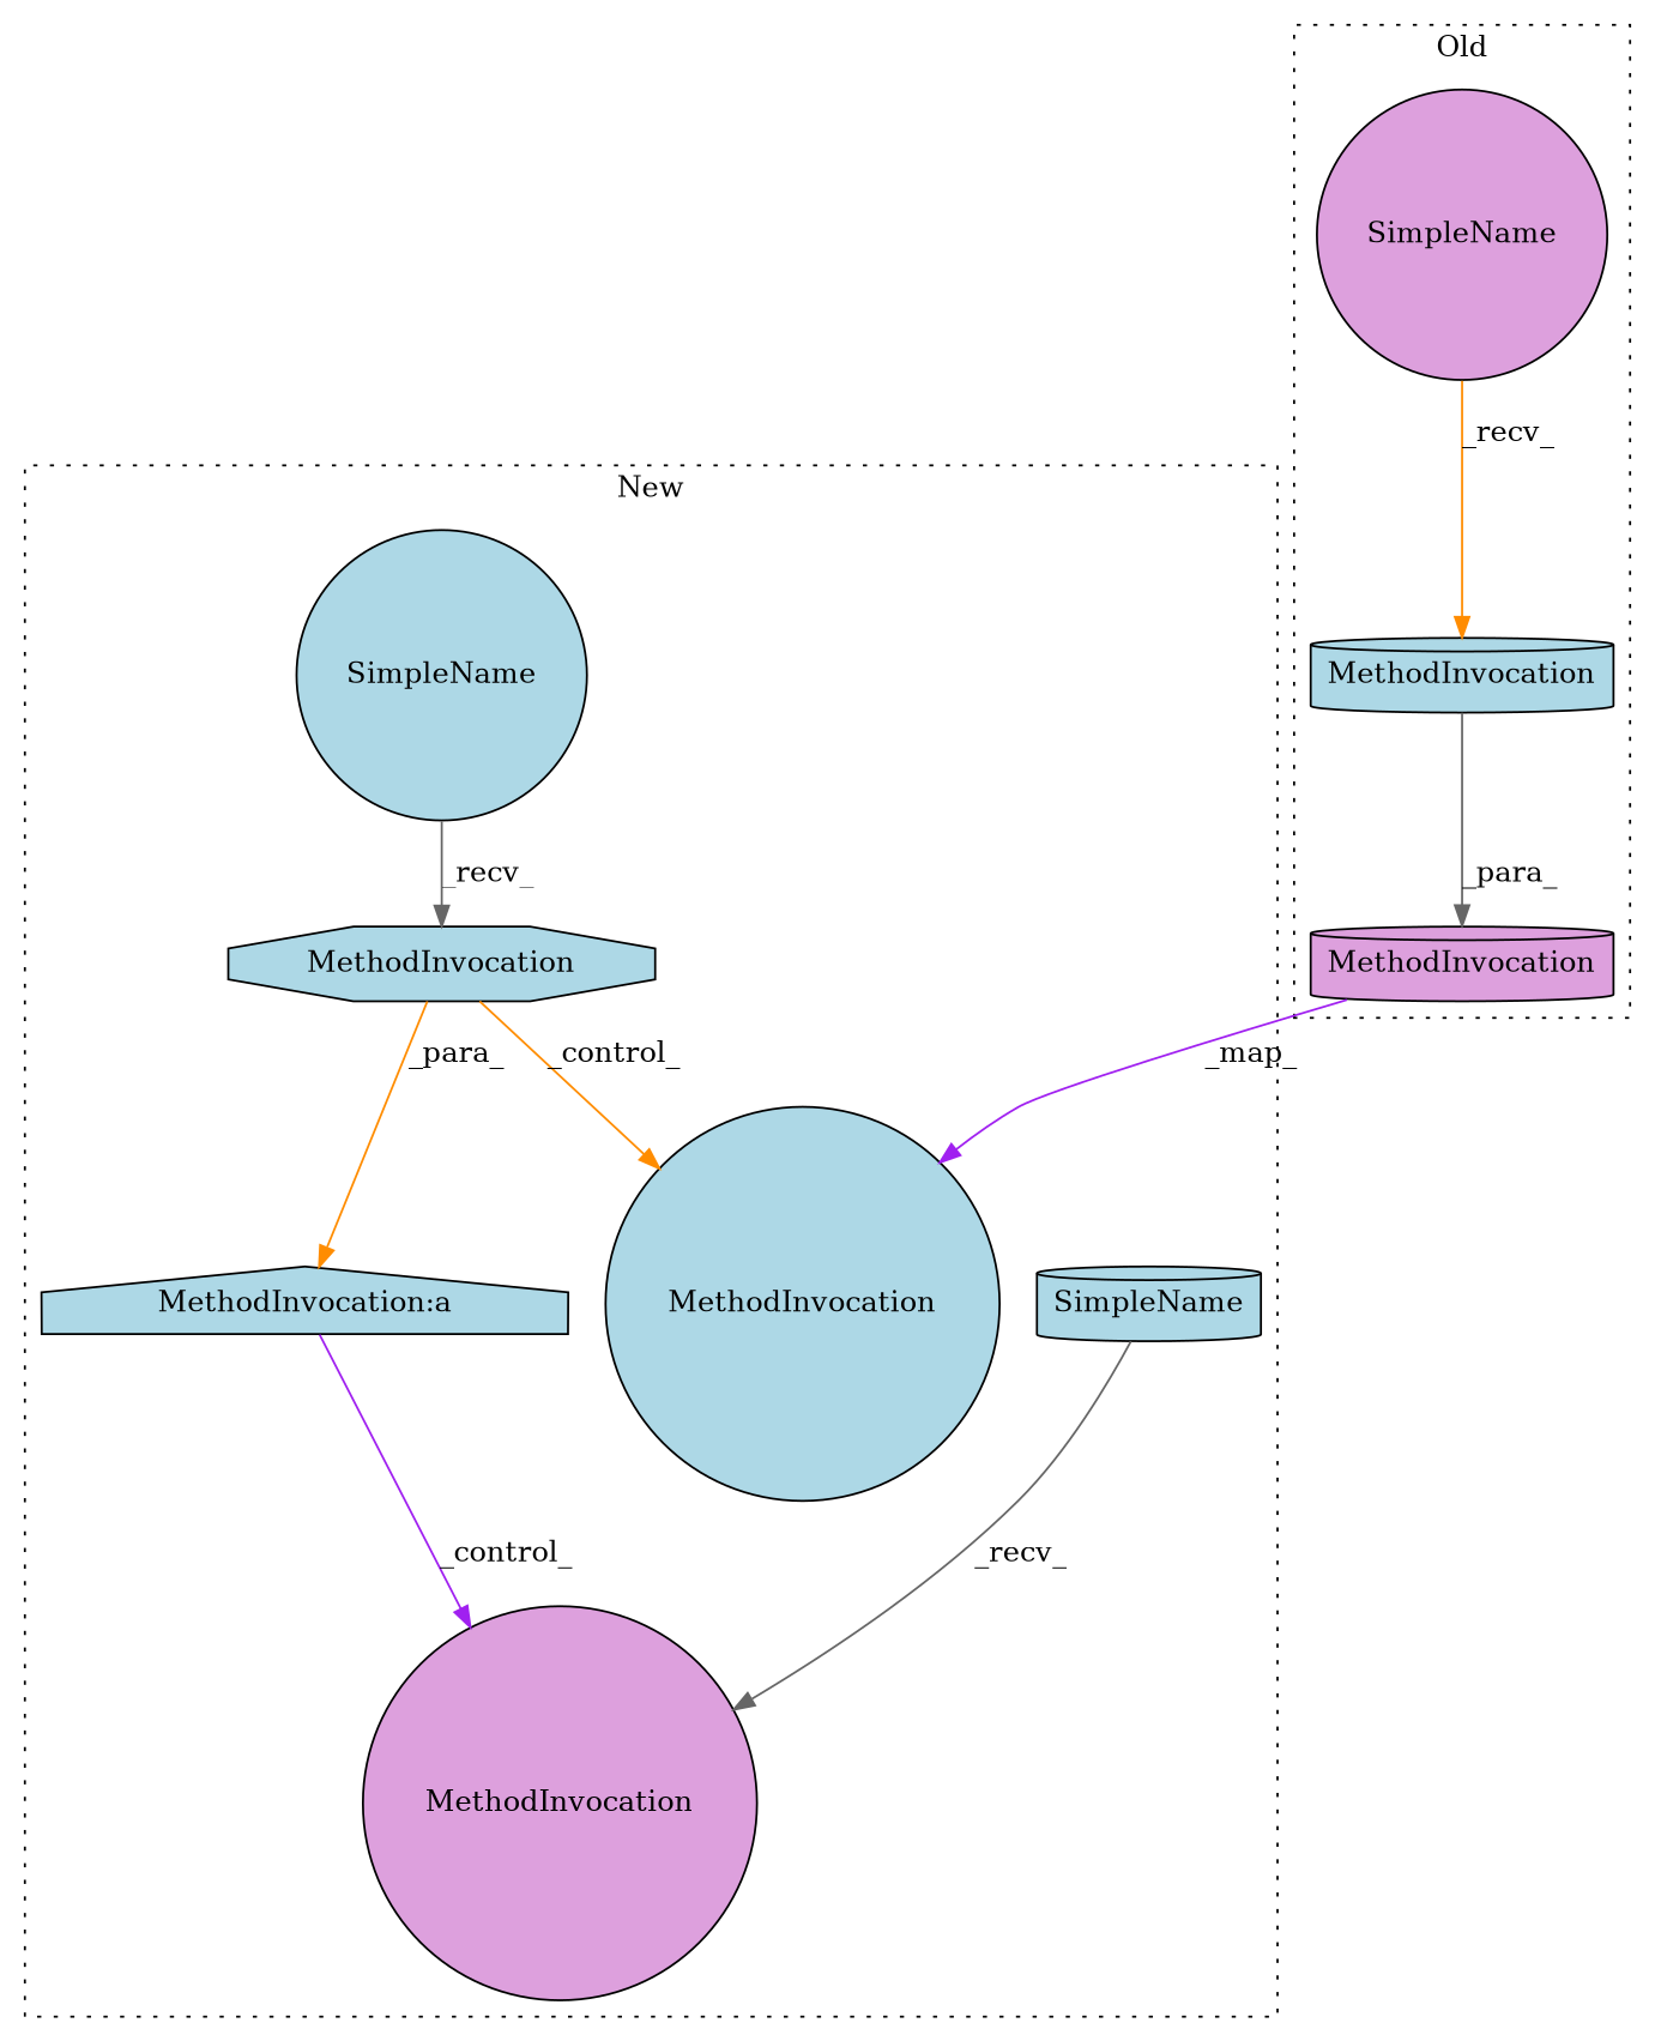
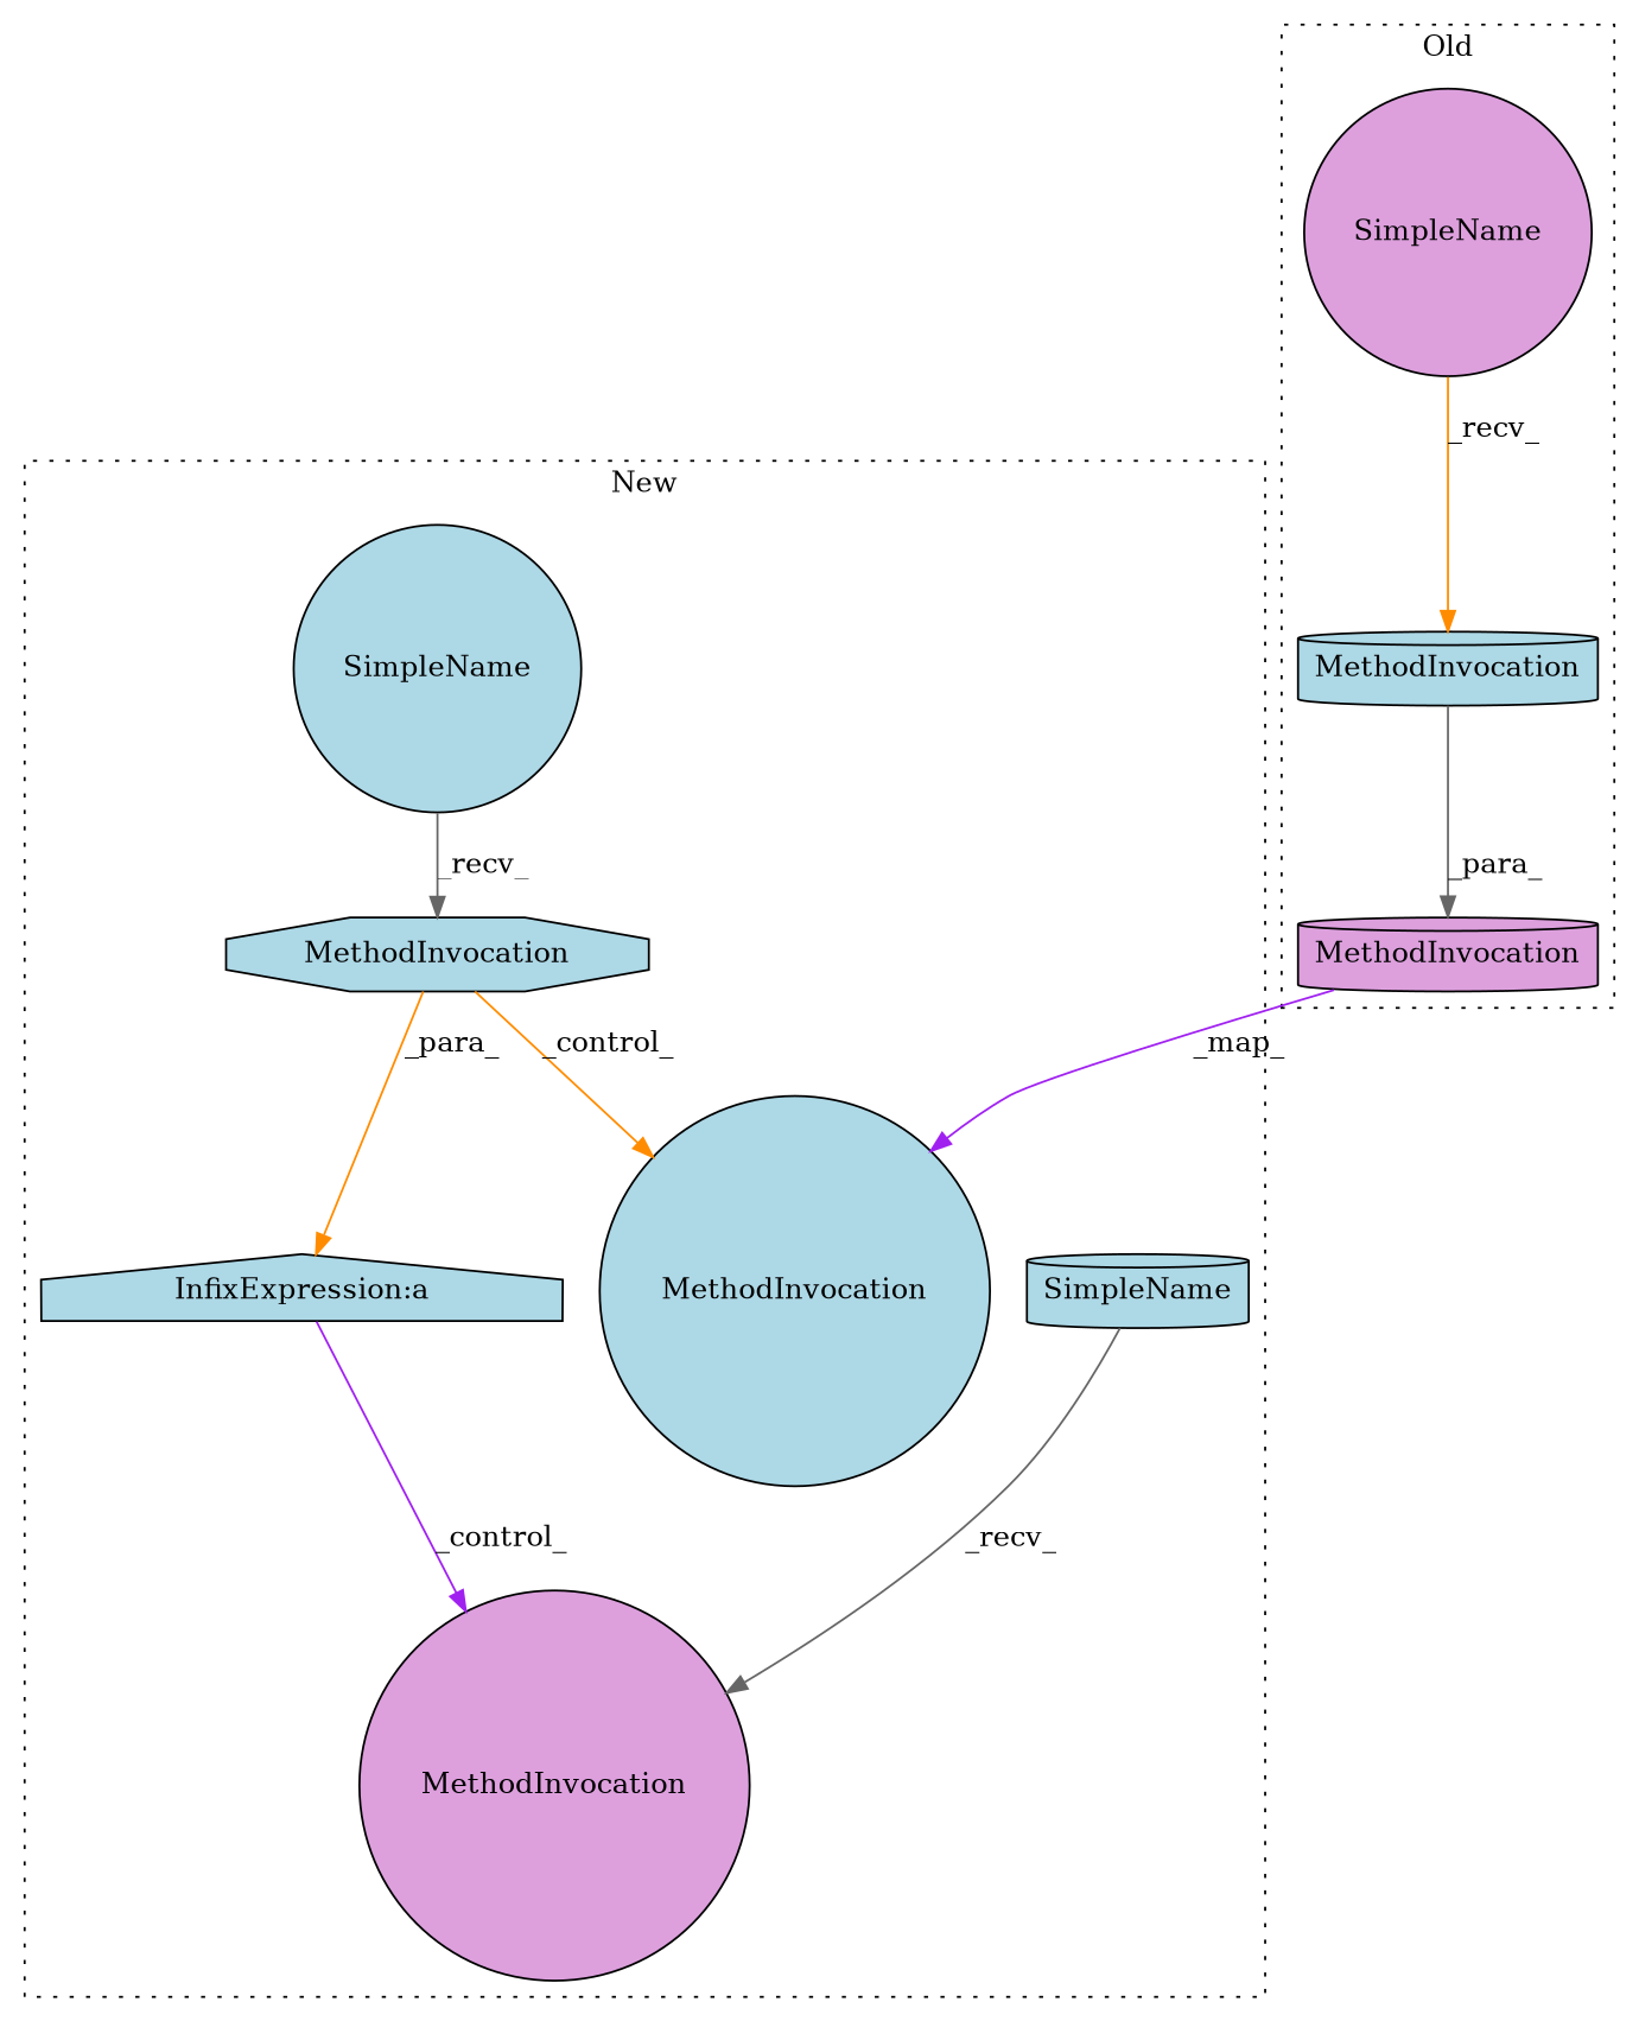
  digraph {
    node [a=32 l=3 shape=circle style=filled fillcolor=lightblue]
    edge [color=gray40]
    n1 [l="9,1" label=MethodInvocation s="3492,3561" shape=cylinder fillcolor=plum]
    n2 [l=7 label=MethodInvocation s=3546 shape=cylinder]
    n3 [a=42 l=6 label=SimpleName s=3539 fillcolor=plum]
    n4 [l=8 label=MethodInvocation s=4029 shape=octagon]
    n5 [l="5,1" label=MethodInvocation s="4084,4150"]
    n6 [l=9 label=MethodInvocation s=4476 fillcolor=plum]
    n7 [a=42 label=SimpleName s=4472 shape=cylinder]
    n8 [a=42 label=SimpleName s=4025]
-   n9 [a=27 l=-27 label="MethodInvocation:a" s=4313 shape=house]
+   n9 [a=27 l=-27 label="InfixExpression:a" s=4313 shape=house]
    subgraph cluster_1 {
      label=Old
      style=dotted
      n1
      n2
      n3
    }
    subgraph cluster_2 {
      label=New
      style=dotted
      n4
      n5
      n6
      n7
      n8
      n9
    }
    n1 -> n5 [label=_map_ color=purple]
    n2 -> n1 [label=_para_]
    n3 -> n2 [label=_recv_ color=darkorange]
    n4 -> n5 [label=_control_ color=darkorange]
    n4 -> n9 [label=_para_ color=darkorange]
    n7 -> n6 [label=_recv_]
    n8 -> n4 [label=_recv_]
    n9 -> n6 [label=_control_ color=purple]
  }
